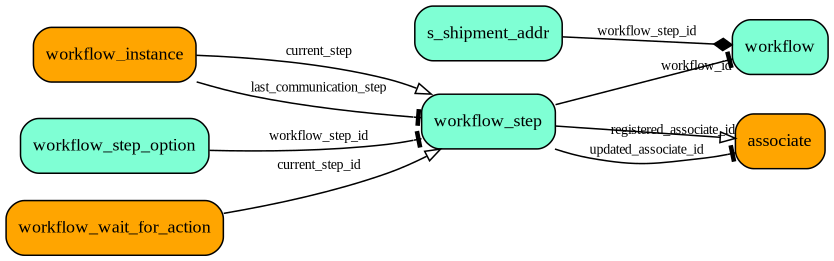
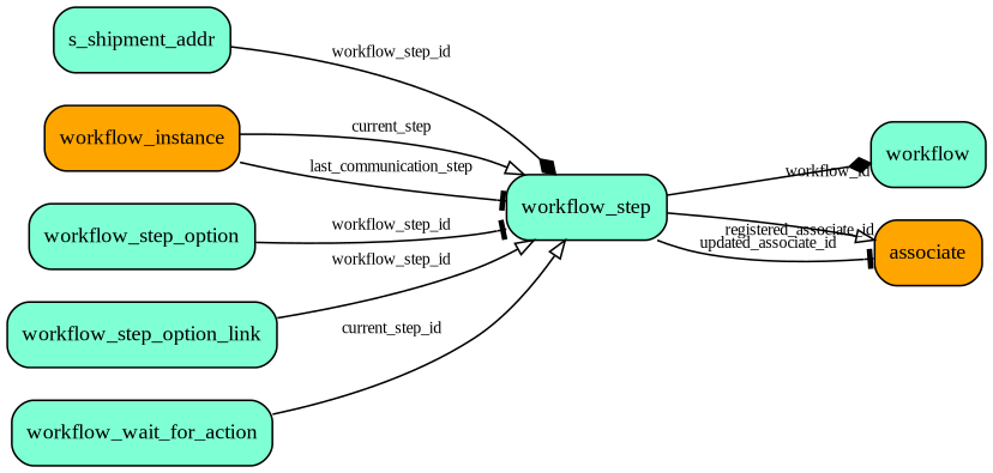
  digraph {
    fontname="Liberation Serif"
    rankdir=LR
    node [fillcolor=aquamarine fontname="Liberation Serif" fontsize=12 shape=box style="rounded, filled,filled"]
    edge [arrowhead=onormal fontname="Liberation Serif" fontsize=9]
    workflow_step
    workflow
    associate [fillcolor=orange]
    s_shipment_addr
    workflow_instance [fillcolor=orange]
    workflow_step_option
-   workflow_wait_for_action [fillcolor=orange]
-   workflow_step -> workflow [arrowhead=tee headlabel=workflow_id]
+   workflow_step_option_link
+   workflow_wait_for_action
+   workflow_step -> workflow [arrowhead=diamond headlabel=workflow_id]
    workflow_step -> associate [headlabel=registered_associate_id]
    workflow_step -> associate [arrowhead=tee label=updated_associate_id]
-   s_shipment_addr -> workflow [arrowhead=diamond label=workflow_step_id]
+   s_shipment_addr -> workflow_step [arrowhead=diamond label=workflow_step_id]
    workflow_instance -> workflow_step [label=current_step]
    workflow_instance -> workflow_step [arrowhead=tee label=last_communication_step]
    workflow_step_option -> workflow_step [arrowhead=tee label=workflow_step_id]
+   workflow_step_option_link -> workflow_step [label=workflow_step_id]
    workflow_wait_for_action -> workflow_step [label=current_step_id]
  }
